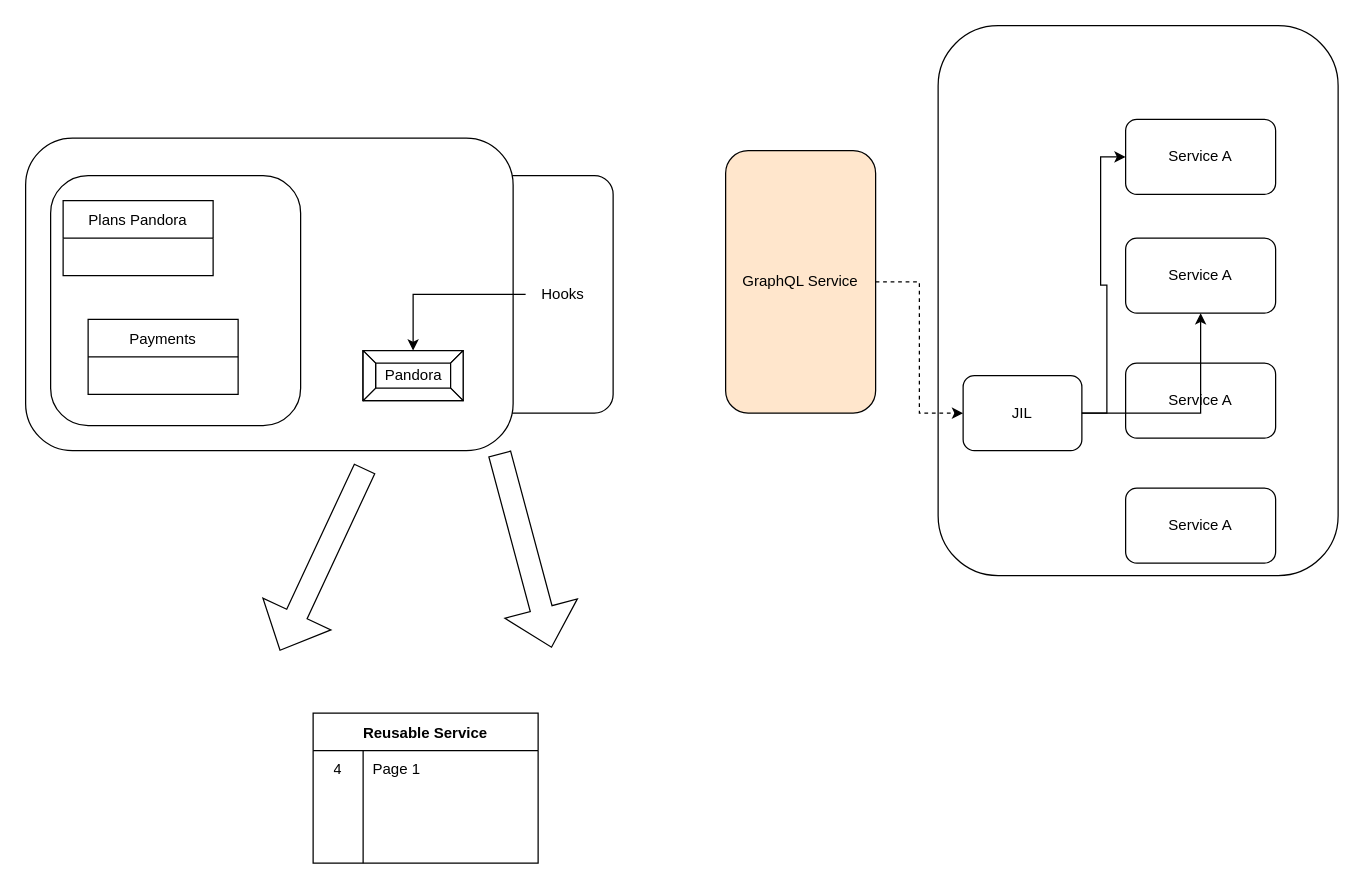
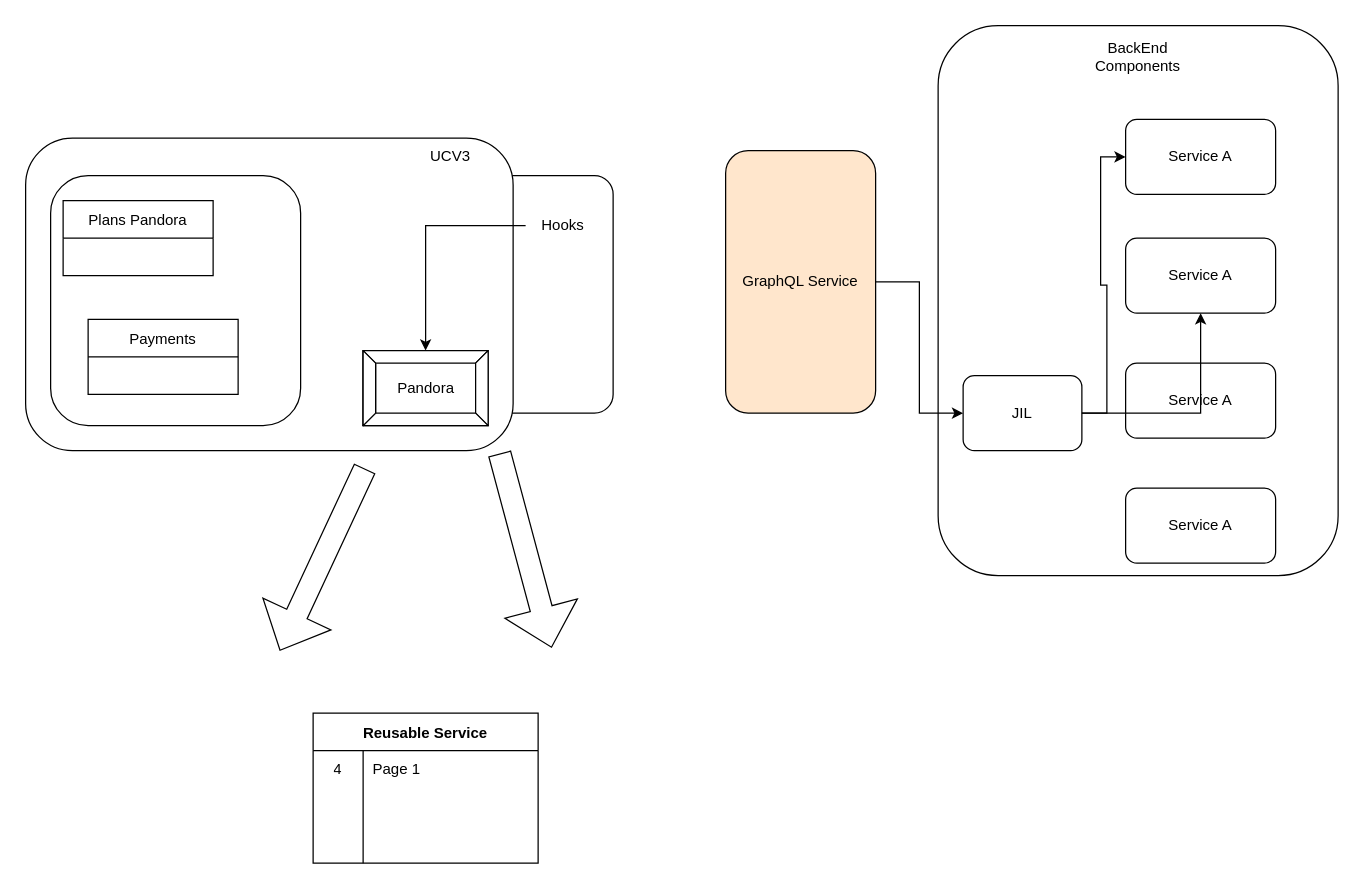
  <mxCell id="0" />
  <mxCell id="1" parent="0" />
  <mxCell id="2" value="" style="rounded=1;whiteSpace=wrap;html=1;" vertex="1" parent="1"><mxGeometry x="390" y="140" width="100" height="190" as="geometry" /></mxCell>
  <mxCell id="3" value="" style="rounded=1;whiteSpace=wrap;html=1;" vertex="1" parent="1"><mxGeometry x="20" y="110" width="390" height="250" as="geometry" /></mxCell>
+ <mxCell id="4" value="UCV3" style="text;html=1;strokeColor=none;fillColor=none;align=center;verticalAlign=middle;whiteSpace=wrap;rounded=0;" vertex="1" parent="1"><mxGeometry x="330" y="110" width="60" height="30" as="geometry" /></mxCell>
  <mxCell id="5" value="" style="rounded=1;whiteSpace=wrap;html=1;" vertex="1" parent="1"><mxGeometry x="40" y="140" width="200" height="200" as="geometry" /></mxCell>
  <mxCell id="6" value="Plans Pandora" style="swimlane;fontStyle=0;childLayout=stackLayout;horizontal=1;startSize=30;horizontalStack=0;resizeParent=1;resizeParentMax=0;resizeLast=0;collapsible=1;marginBottom=0;" vertex="1" parent="1"><mxGeometry x="50" y="160" width="120" height="60" as="geometry" /></mxCell>
  <mxCell id="7" value="Payments" style="swimlane;fontStyle=0;childLayout=stackLayout;horizontal=1;startSize=30;horizontalStack=0;resizeParent=1;resizeParentMax=0;resizeLast=0;collapsible=1;marginBottom=0;" vertex="1" parent="1"><mxGeometry x="70" y="255" width="120" height="60" as="geometry" /></mxCell>
- <mxCell id="8" value="Pandora" style="labelPosition=center;verticalLabelPosition=middle;align=center;html=1;shape=mxgraph.basic.button;dx=10;" vertex="1" parent="1"><mxGeometry x="290" y="280" width="80" height="40" as="geometry" /></mxCell>
+ <mxCell id="8" value="Pandora" style="labelPosition=center;verticalLabelPosition=middle;align=center;html=1;shape=mxgraph.basic.button;dx=10;" vertex="1" parent="1"><mxGeometry x="290" y="280" width="100" height="60" as="geometry" /></mxCell>
  <mxCell id="9" value="" style="shape=singleArrow;direction=south;whiteSpace=wrap;html=1;rotation=25;" vertex="1" parent="1"><mxGeometry x="227.32" y="367.19" width="60" height="160" as="geometry" /></mxCell>
  <mxCell id="10" value="" style="shape=singleArrow;direction=south;whiteSpace=wrap;html=1;rotation=-15;" vertex="1" parent="1"><mxGeometry x="390" y="360" width="60" height="160" as="geometry" /></mxCell>
  <mxCell id="11" value="Reusable Service" style="shape=table;startSize=30;container=1;collapsible=0;childLayout=tableLayout;fixedRows=1;rowLines=0;fontStyle=1;" vertex="1" parent="1"><mxGeometry x="250" y="570" width="180" height="120" as="geometry" /></mxCell>
  <mxCell id="12" value="" style="shape=tableRow;horizontal=0;startSize=0;swimlaneHead=0;swimlaneBody=0;top=0;left=0;bottom=0;right=0;collapsible=0;dropTarget=0;fillColor=none;points=[[0,0.5],[1,0.5]];portConstraint=eastwest;" vertex="1" parent="11"><mxGeometry y="30" width="180" height="30" as="geometry" /></mxCell>
  <mxCell id="13" value="4" style="shape=partialRectangle;html=1;whiteSpace=wrap;connectable=0;fillColor=none;top=0;left=0;bottom=0;right=0;overflow=hidden;pointerEvents=1;" vertex="1" parent="12"><mxGeometry width="40" height="30" as="geometry"><mxRectangle width="40" height="30" as="alternateBounds" /></mxGeometry></mxCell>
  <mxCell id="14" value="Page 1" style="shape=partialRectangle;html=1;whiteSpace=wrap;connectable=0;fillColor=none;top=0;left=0;bottom=0;right=0;align=left;spacingLeft=6;overflow=hidden;" vertex="1" parent="12"><mxGeometry x="40" width="140" height="30" as="geometry"><mxRectangle width="140" height="30" as="alternateBounds" /></mxGeometry></mxCell>
  <mxCell id="15" value="" style="shape=tableRow;horizontal=0;startSize=0;swimlaneHead=0;swimlaneBody=0;top=0;left=0;bottom=0;right=0;collapsible=0;dropTarget=0;fillColor=none;points=[[0,0.5],[1,0.5]];portConstraint=eastwest;" vertex="1" parent="11"><mxGeometry y="60" width="180" height="30" as="geometry" /></mxCell>
  <mxCell id="16" value="" style="shape=partialRectangle;html=1;whiteSpace=wrap;connectable=0;fillColor=none;top=0;left=0;bottom=0;right=0;overflow=hidden;" vertex="1" parent="15"><mxGeometry width="40" height="30" as="geometry"><mxRectangle width="40" height="30" as="alternateBounds" /></mxGeometry></mxCell>
  <mxCell id="17" value="" style="shape=partialRectangle;html=1;whiteSpace=wrap;connectable=0;fillColor=none;top=0;left=0;bottom=0;right=0;align=left;spacingLeft=6;overflow=hidden;" vertex="1" parent="15"><mxGeometry x="40" width="140" height="30" as="geometry"><mxRectangle width="140" height="30" as="alternateBounds" /></mxGeometry></mxCell>
  <mxCell id="18" value="" style="shape=tableRow;horizontal=0;startSize=0;swimlaneHead=0;swimlaneBody=0;top=0;left=0;bottom=0;right=0;collapsible=0;dropTarget=0;fillColor=none;points=[[0,0.5],[1,0.5]];portConstraint=eastwest;" vertex="1" parent="11"><mxGeometry y="90" width="180" height="30" as="geometry" /></mxCell>
  <mxCell id="19" value="" style="shape=partialRectangle;html=1;whiteSpace=wrap;connectable=0;fillColor=none;top=0;left=0;bottom=0;right=0;overflow=hidden;" vertex="1" parent="18"><mxGeometry width="40" height="30" as="geometry"><mxRectangle width="40" height="30" as="alternateBounds" /></mxGeometry></mxCell>
  <mxCell id="20" value="" style="shape=partialRectangle;html=1;whiteSpace=wrap;connectable=0;fillColor=none;top=0;left=0;bottom=0;right=0;align=left;spacingLeft=6;overflow=hidden;" vertex="1" parent="18"><mxGeometry x="40" width="140" height="30" as="geometry"><mxRectangle width="140" height="30" as="alternateBounds" /></mxGeometry></mxCell>
  <mxCell id="21" style="edgeStyle=orthogonalEdgeStyle;rounded=0;orthogonalLoop=1;jettySize=auto;html=1;" edge="1" parent="1" source="22" target="8"><mxGeometry relative="1" as="geometry" /></mxCell>
- <mxCell id="22" value="Hooks" style="text;html=1;strokeColor=none;fillColor=none;align=center;verticalAlign=middle;whiteSpace=wrap;rounded=0;" vertex="1" parent="1"><mxGeometry x="420" y="220" width="60" height="30" as="geometry" /></mxCell>
+ <mxCell id="22" value="Hooks" style="text;html=1;strokeColor=none;fillColor=none;align=center;verticalAlign=middle;whiteSpace=wrap;rounded=0;" vertex="1" parent="1"><mxGeometry x="420" y="165" width="60" height="30" as="geometry" /></mxCell>
  <mxCell id="23" value="GraphQL Service" style="rounded=1;whiteSpace=wrap;html=1;fillColor=#ffe6cc;" vertex="1" parent="1"><mxGeometry x="580" y="120" width="120" height="210" as="geometry" /></mxCell>
  <mxCell id="24" value="" style="rounded=1;whiteSpace=wrap;html=1;" vertex="1" parent="1"><mxGeometry x="750" y="20" width="320" height="440" as="geometry" /></mxCell>
+ <mxCell id="25" value="BackEnd Components" style="text;html=1;strokeColor=none;fillColor=none;align=center;verticalAlign=middle;whiteSpace=wrap;rounded=0;" vertex="1" parent="1"><mxGeometry x="880" y="30" width="60" height="30" as="geometry" /></mxCell>
  <mxCell id="26" value="JIL" style="rounded=1;whiteSpace=wrap;html=1;" vertex="1" parent="1"><mxGeometry x="770" y="300" width="95" height="60" as="geometry" /></mxCell>
  <mxCell id="27" value="Service A" style="rounded=1;whiteSpace=wrap;html=1;" vertex="1" parent="1"><mxGeometry x="900" y="95" width="120" height="60" as="geometry" /></mxCell>
- <mxCell id="28" style="edgeStyle=orthogonalEdgeStyle;rounded=0;orthogonalLoop=1;jettySize=auto;html=1;dashed=1;" edge="1" parent="1" source="23" target="26"><mxGeometry relative="1" as="geometry" /></mxCell>
+ <mxCell id="28" style="edgeStyle=orthogonalEdgeStyle;rounded=0;orthogonalLoop=1;jettySize=auto;html=1;" edge="1" parent="1" source="23" target="26"><mxGeometry relative="1" as="geometry" /></mxCell>
  <mxCell id="29" value="Service A" style="rounded=1;whiteSpace=wrap;html=1;" vertex="1" parent="1"><mxGeometry x="900" y="190" width="120" height="60" as="geometry" /></mxCell>
  <mxCell id="30" value="Service A" style="rounded=1;whiteSpace=wrap;html=1;" vertex="1" parent="1"><mxGeometry x="900" y="290" width="120" height="60" as="geometry" /></mxCell>
  <mxCell id="31" value="Service A" style="rounded=1;whiteSpace=wrap;html=1;" vertex="1" parent="1"><mxGeometry x="900" y="390" width="120" height="60" as="geometry" /></mxCell>
  <mxCell id="32" style="edgeStyle=orthogonalEdgeStyle;rounded=0;orthogonalLoop=1;jettySize=auto;html=1;entryX=0;entryY=0.5;entryDx=0;entryDy=0;" edge="1" parent="1" source="26" target="27"><mxGeometry relative="1" as="geometry" /></mxCell>
  <mxCell id="33" style="edgeStyle=orthogonalEdgeStyle;rounded=0;orthogonalLoop=1;jettySize=auto;html=1;entryX=0.5;entryY=1;entryDx=0;entryDy=0;" edge="1" parent="1" source="26" target="29"><mxGeometry relative="1" as="geometry" /></mxCell>
